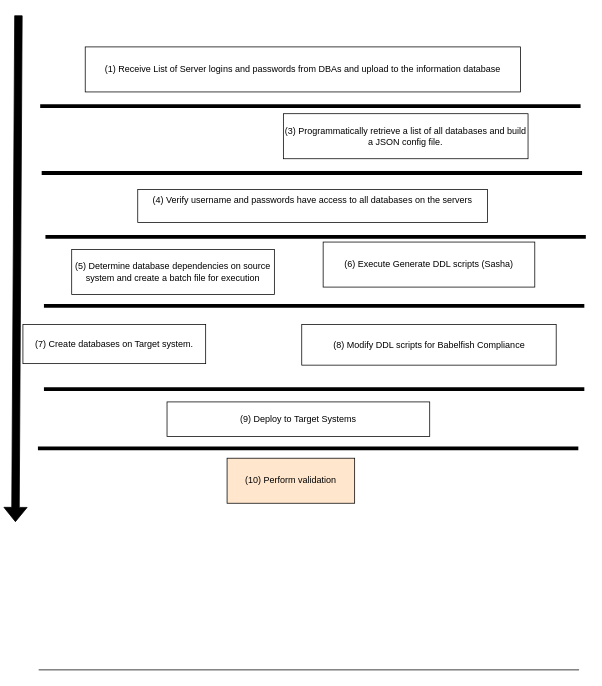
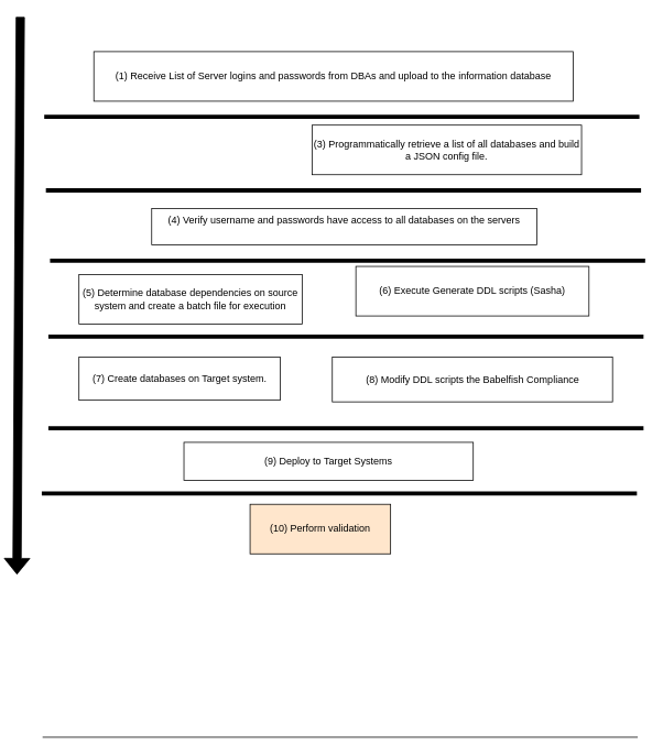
  <mxCell id="0" />
  <mxCell id="1" parent="0" />
  <mxCell id="2" value="(1) Receive List of Server logins and passwords from DBAs and upload to the information database" style="rounded=0;whiteSpace=wrap;html=1;" vertex="1" parent="1"><mxGeometry x="113" y="62" width="580" height="60" as="geometry" /></mxCell>
  <mxCell id="3" value="(4) Verify username and passwords have access to all databases on the servers&lt;div&gt;&lt;br&gt;&lt;/div&gt;" style="rounded=0;whiteSpace=wrap;html=1;" vertex="1" parent="1"><mxGeometry x="183" y="252" width="466" height="44" as="geometry" /></mxCell>
  <mxCell id="4" value="(3) Programmatically retrieve a list of all databases and build a JSON config file." style="rounded=0;whiteSpace=wrap;html=1;" vertex="1" parent="1"><mxGeometry x="377" y="151" width="326" height="60" as="geometry" /></mxCell>
  <mxCell id="5" value="(5) Determine database dependencies on source system and create a batch file for execution" style="rounded=0;whiteSpace=wrap;html=1;" vertex="1" parent="1"><mxGeometry x="95" y="332" width="270" height="60" as="geometry" /></mxCell>
  <mxCell id="6" value="" style="endArrow=none;html=1;rounded=0;strokeWidth=5;" edge="1" parent="1"><mxGeometry width="50" height="50" relative="1" as="geometry"><mxPoint x="53" y="141" as="sourcePoint" /><mxPoint x="773" y="141" as="targetPoint" /></mxGeometry></mxCell>
  <mxCell id="7" value="" style="endArrow=none;html=1;rounded=0;strokeWidth=5;" edge="1" parent="1"><mxGeometry width="50" height="50" relative="1" as="geometry"><mxPoint x="55" y="230" as="sourcePoint" /><mxPoint x="775" y="230" as="targetPoint" /></mxGeometry></mxCell>
  <mxCell id="8" value="" style="endArrow=none;html=1;rounded=0;strokeWidth=5;" edge="1" parent="1"><mxGeometry width="50" height="50" relative="1" as="geometry"><mxPoint x="58" y="518" as="sourcePoint" /><mxPoint x="778" y="518" as="targetPoint" /></mxGeometry></mxCell>
- <mxCell id="9" value="(7) Create databases on Target system." style="rounded=0;whiteSpace=wrap;html=1;" vertex="1" parent="1"><mxGeometry x="30" y="432" width="243.5" height="52" as="geometry" /></mxCell>
+ <mxCell id="9" value="(7) Create databases on Target system." style="rounded=0;whiteSpace=wrap;html=1;" vertex="1" parent="1"><mxGeometry x="95" y="432" width="243.5" height="52" as="geometry" /></mxCell>
  <mxCell id="10" value="(6) Execute Generate DDL scripts (Sasha)" style="rounded=0;whiteSpace=wrap;html=1;" vertex="1" parent="1"><mxGeometry x="430" y="322" width="282" height="60" as="geometry" /></mxCell>
  <mxCell id="11" value="(9) Deploy to Target Systems" style="rounded=0;whiteSpace=wrap;html=1;" vertex="1" parent="1"><mxGeometry x="222" y="535" width="350" height="46" as="geometry" /></mxCell>
  <mxCell id="12" value="" style="endArrow=none;html=1;rounded=0;" edge="1" parent="1"><mxGeometry width="50" height="50" relative="1" as="geometry"><mxPoint x="51" y="892" as="sourcePoint" /><mxPoint x="771" y="892" as="targetPoint" /></mxGeometry></mxCell>
  <mxCell id="13" value="(10) Perform validation" style="rounded=0;whiteSpace=wrap;html=1;fillColor=#ffe6cc;" vertex="1" parent="1"><mxGeometry x="302" y="610" width="170" height="60" as="geometry" /></mxCell>
  <mxCell id="14" value="" style="endArrow=none;html=1;rounded=0;strokeWidth=5;" edge="1" parent="1"><mxGeometry width="50" height="50" relative="1" as="geometry"><mxPoint x="58" y="407" as="sourcePoint" /><mxPoint x="778" y="407" as="targetPoint" /></mxGeometry></mxCell>
  <mxCell id="15" value="" style="endArrow=none;html=1;rounded=0;strokeWidth=5;" edge="1" parent="1"><mxGeometry width="50" height="50" relative="1" as="geometry"><mxPoint x="50" y="597" as="sourcePoint" /><mxPoint x="770" y="597" as="targetPoint" /></mxGeometry></mxCell>
  <mxCell id="16" value="" style="shape=flexArrow;endArrow=classic;html=1;rounded=0;fillColor=#000000;" edge="1" parent="1"><mxGeometry width="50" height="50" relative="1" as="geometry"><mxPoint x="24" y="20" as="sourcePoint" /><mxPoint x="20" y="695" as="targetPoint" /></mxGeometry></mxCell>
  <mxCell id="17" value="" style="endArrow=none;html=1;rounded=0;strokeWidth=5;" edge="1" parent="1"><mxGeometry width="50" height="50" relative="1" as="geometry"><mxPoint x="60" y="315" as="sourcePoint" /><mxPoint x="780" y="315" as="targetPoint" /></mxGeometry></mxCell>
- <mxCell id="18" value="(8) Modify DDL scripts for Babelfish Compliance" style="rounded=0;whiteSpace=wrap;html=1;" vertex="1" parent="1"><mxGeometry x="401.5" y="432" width="339" height="54" as="geometry" /></mxCell>
+ <mxCell id="18" value="(8) Modify DDL scripts the Babelfish Compliance" style="rounded=0;whiteSpace=wrap;html=1;" vertex="1" parent="1"><mxGeometry x="401.5" y="432" width="339" height="54" as="geometry" /></mxCell>
